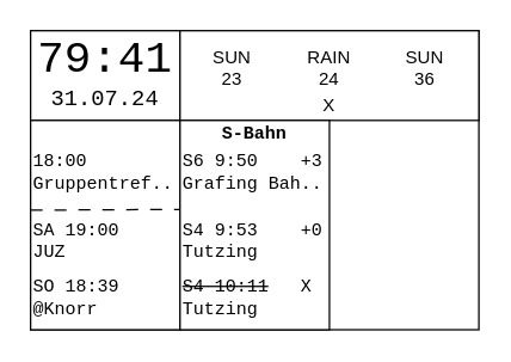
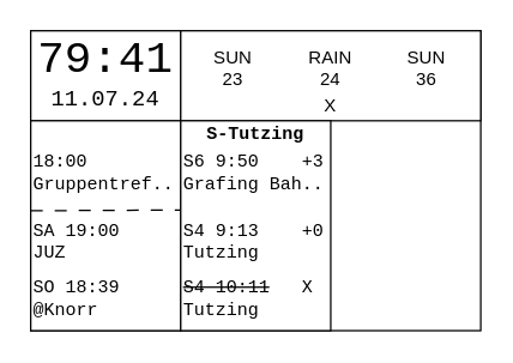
  <mxCell id="0" />
  <mxCell id="1" parent="0" />
  <mxCell id="2" value="" style="rounded=0;whiteSpace=wrap;html=1;" vertex="1" parent="1"><mxGeometry x="20" y="20" width="300" height="200" as="geometry" /></mxCell>
  <mxCell id="3" value="" style="rounded=0;whiteSpace=wrap;html=1;" vertex="1" parent="1"><mxGeometry x="20" y="20" width="100" height="60" as="geometry" /></mxCell>
  <mxCell id="4" value="&lt;font style=&quot;font-size: 30px;&quot; face=&quot;Courier New&quot;&gt;79:41&lt;/font&gt;" style="text;html=1;strokeColor=none;fillColor=none;align=center;verticalAlign=middle;whiteSpace=wrap;rounded=0;fontSize=30;" vertex="1" parent="1"><mxGeometry x="20" y="23" width="100" height="30" as="geometry" /></mxCell>
- <mxCell id="5" value="&lt;font style=&quot;font-size: 15px;&quot; face=&quot;Courier New&quot;&gt;31.07.24&lt;/font&gt;" style="text;html=1;strokeColor=none;fillColor=none;align=center;verticalAlign=bottom;whiteSpace=wrap;rounded=0;fontSize=30;" vertex="1" parent="1"><mxGeometry x="20" y="50" width="100" height="30" as="geometry" /></mxCell>
+ <mxCell id="5" value="&lt;font style=&quot;font-size: 15px;&quot; face=&quot;Courier New&quot;&gt;11.07.24&lt;/font&gt;" style="text;html=1;strokeColor=none;fillColor=none;align=center;verticalAlign=bottom;whiteSpace=wrap;rounded=0;fontSize=30;" vertex="1" parent="1"><mxGeometry x="20" y="50" width="100" height="30" as="geometry" /></mxCell>
  <mxCell id="6" value="" style="rounded=0;whiteSpace=wrap;html=1;" vertex="1" parent="1"><mxGeometry x="20" y="80" width="100" height="140" as="geometry" /></mxCell>
  <mxCell id="7" value="18:00&lt;br&gt;Gruppentref.." style="text;html=1;strokeColor=none;fillColor=none;align=left;verticalAlign=middle;whiteSpace=wrap;rounded=0;fontFamily=Courier New;" vertex="1" parent="1"><mxGeometry x="20" y="100" width="100" height="30" as="geometry" /></mxCell>
  <mxCell id="8" value="SA 19:00&lt;br&gt;JUZ" style="text;html=1;strokeColor=none;fillColor=none;align=left;verticalAlign=middle;whiteSpace=wrap;rounded=0;fontFamily=Courier New;" vertex="1" parent="1"><mxGeometry x="20" y="146" width="100" height="30" as="geometry" /></mxCell>
  <mxCell id="9" value="SO 18:39&lt;br&gt;@Knorr" style="text;html=1;strokeColor=none;fillColor=none;align=left;verticalAlign=middle;whiteSpace=wrap;rounded=0;fontFamily=Courier New;" vertex="1" parent="1"><mxGeometry x="20" y="184" width="100" height="30" as="geometry" /></mxCell>
  <mxCell id="10" value="" style="endArrow=none;html=1;rounded=0;entryX=0.995;entryY=0.425;entryDx=0;entryDy=0;entryPerimeter=0;dashed=1;dashPattern=8 8;" edge="1" parent="1" target="6"><mxGeometry width="50" height="50" relative="1" as="geometry"><mxPoint x="20" y="140" as="sourcePoint" /><mxPoint x="100" y="140" as="targetPoint" /></mxGeometry></mxCell>
  <mxCell id="11" value="" style="rounded=0;whiteSpace=wrap;html=1;" vertex="1" parent="1"><mxGeometry x="120" y="20" width="200" height="60" as="geometry" /></mxCell>
  <mxCell id="12" value="X" style="text;html=1;strokeColor=none;fillColor=none;align=center;verticalAlign=middle;whiteSpace=wrap;rounded=0;" vertex="1" parent="1"><mxGeometry x="185" y="60" width="70" height="20" as="geometry" /></mxCell>
  <mxCell id="13" value="SUN&lt;br&gt;23" style="text;html=1;strokeColor=none;fillColor=none;align=center;verticalAlign=middle;whiteSpace=wrap;rounded=0;" vertex="1" parent="1"><mxGeometry x="125" y="30" width="60" height="30" as="geometry" /></mxCell>
  <mxCell id="14" value="RAIN&lt;br&gt;24" style="text;html=1;strokeColor=none;fillColor=none;align=center;verticalAlign=middle;whiteSpace=wrap;rounded=0;" vertex="1" parent="1"><mxGeometry x="190" y="30" width="60" height="30" as="geometry" /></mxCell>
  <mxCell id="15" value="SUN&lt;br&gt;36" style="text;html=1;strokeColor=none;fillColor=none;align=center;verticalAlign=middle;whiteSpace=wrap;rounded=0;" vertex="1" parent="1"><mxGeometry x="254" y="30" width="60" height="30" as="geometry" /></mxCell>
  <mxCell id="16" value="" style="rounded=0;whiteSpace=wrap;html=1;" vertex="1" parent="1"><mxGeometry x="120" y="80" width="100" height="140" as="geometry" /></mxCell>
- <mxCell id="17" value="S-Bahn" style="text;html=1;strokeColor=none;fillColor=none;align=center;verticalAlign=middle;whiteSpace=wrap;rounded=0;fontStyle=1;spacing=2;fontFamily=Courier New;" vertex="1" parent="1"><mxGeometry x="120" y="80" width="100" height="20" as="geometry" /></mxCell>
+ <mxCell id="17" value="S-Tutzing" style="text;html=1;strokeColor=none;fillColor=none;align=center;verticalAlign=middle;whiteSpace=wrap;rounded=0;fontStyle=1;spacing=2;fontFamily=Courier New;" vertex="1" parent="1"><mxGeometry x="120" y="80" width="100" height="20" as="geometry" /></mxCell>
  <mxCell id="18" value="S6 9:50&amp;nbsp; &amp;nbsp; +3&lt;br&gt;Grafing Bah.." style="text;html=1;strokeColor=none;fillColor=none;align=left;verticalAlign=middle;whiteSpace=wrap;rounded=0;fontFamily=Courier New;" vertex="1" parent="1"><mxGeometry x="120" y="100" width="100" height="30" as="geometry" /></mxCell>
- <mxCell id="19" value="S4 9:53&amp;nbsp; &amp;nbsp; +0&lt;br&gt;Tutzing" style="text;html=1;strokeColor=none;fillColor=none;align=left;verticalAlign=middle;whiteSpace=wrap;rounded=0;fontFamily=Courier New;" vertex="1" parent="1"><mxGeometry x="120" y="146" width="100" height="30" as="geometry" /></mxCell>
+ <mxCell id="19" value="S4 9:13&amp;nbsp; &amp;nbsp; +0&lt;br&gt;Tutzing" style="text;html=1;strokeColor=none;fillColor=none;align=left;verticalAlign=middle;whiteSpace=wrap;rounded=0;fontFamily=Courier New;" vertex="1" parent="1"><mxGeometry x="120" y="146" width="100" height="30" as="geometry" /></mxCell>
  <mxCell id="20" value="&lt;strike&gt;S4 10:11&lt;/strike&gt;&amp;nbsp; &amp;nbsp;X&lt;br&gt;Tutzing" style="text;html=1;strokeColor=none;fillColor=none;align=left;verticalAlign=middle;whiteSpace=wrap;rounded=0;fontFamily=Courier New;" vertex="1" parent="1"><mxGeometry x="120" y="184" width="100" height="30" as="geometry" /></mxCell>
